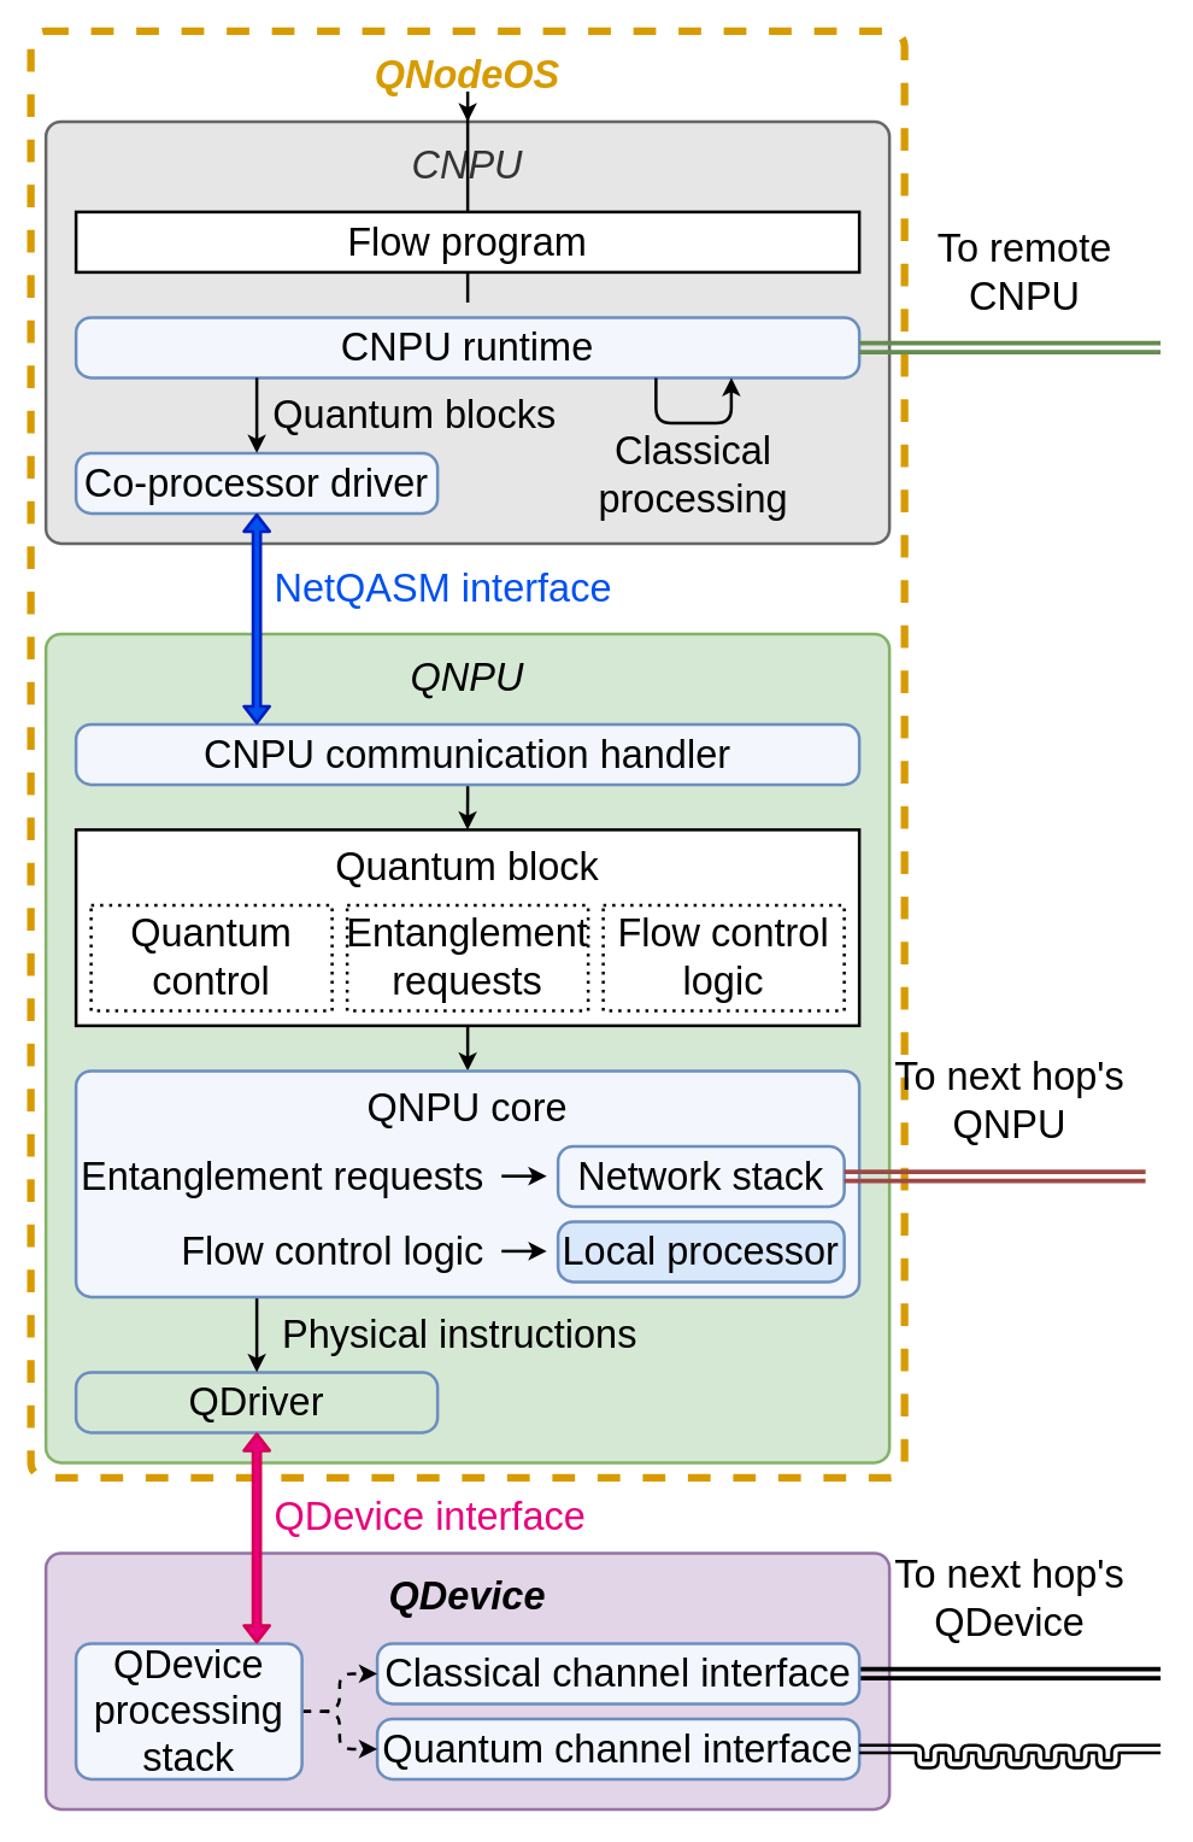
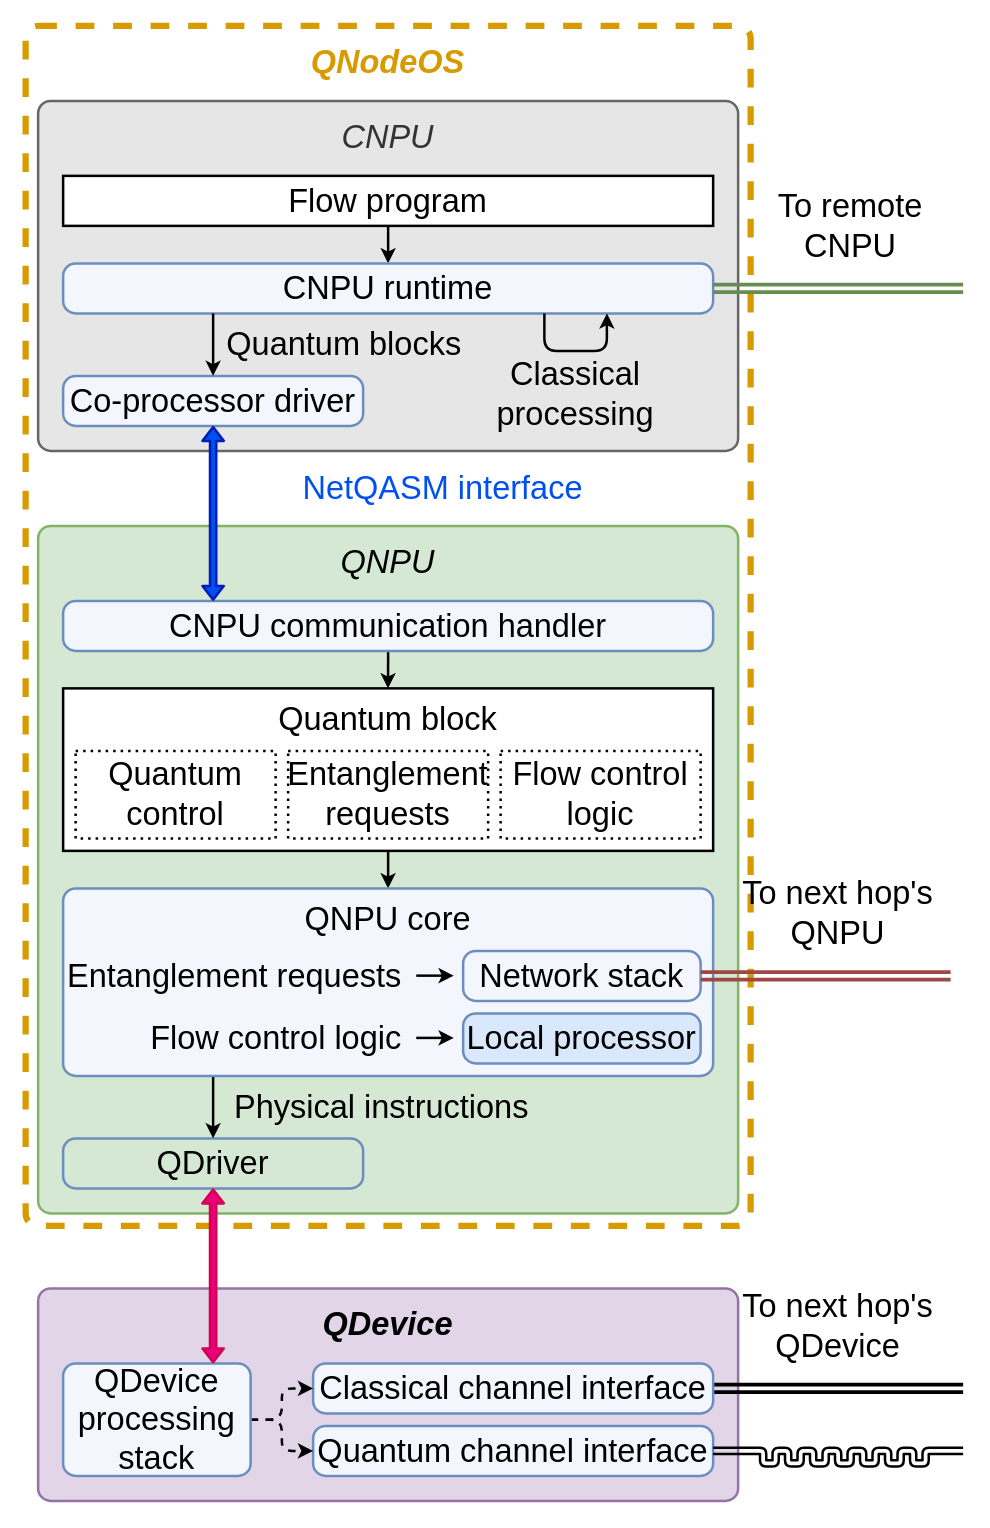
  <mxCell id="0" />
  <mxCell id="1" parent="0" />
  <mxCell id="2" value="&lt;font color=&quot;#d79b00&quot;&gt;QNodeOS&lt;/font&gt;" style="rounded=1;whiteSpace=wrap;html=1;strokeWidth=5;arcSize=20;fontSize=26;align=center;verticalAlign=top;spacingLeft=0;spacingTop=7;sketch=0;shadow=0;fontFamily=Helvetica;perimeterSpacing=0;absoluteArcSize=1;fontStyle=3;strokeColor=#d79b00;fillColor=none;dashed=1;" parent="1" vertex="1"><mxGeometry x="20" y="20" width="580" height="960" as="geometry" /></mxCell>
  <mxCell id="3" value="QNPU" style="rounded=1;whiteSpace=wrap;html=1;strokeWidth=2;arcSize=20;fontSize=26;align=center;verticalAlign=top;spacingLeft=0;spacingTop=7;sketch=0;shadow=0;fontFamily=Helvetica;perimeterSpacing=0;absoluteArcSize=1;fontStyle=2;strokeColor=#82b366;fillColor=#d5e8d4;" parent="1" vertex="1"><mxGeometry x="30" y="420" width="560" height="550" as="geometry" /></mxCell>
  <mxCell id="4" value="CNPU" style="rounded=1;whiteSpace=wrap;html=1;strokeWidth=2;arcSize=20;fontSize=26;align=center;verticalAlign=top;spacingLeft=0;spacingTop=7;sketch=0;shadow=0;fontFamily=Helvetica;perimeterSpacing=0;absoluteArcSize=1;fontStyle=2;fillColor=#E6E6E6;fontColor=#333333;strokeColor=#666666;" parent="1" vertex="1"><mxGeometry x="30" y="80" width="560" height="280" as="geometry" /></mxCell>
- <mxCell id="5" style="edgeStyle=orthogonalEdgeStyle;rounded=0;orthogonalLoop=1;jettySize=auto;html=1;exitX=0.5;exitY=1;exitDx=0;exitDy=0;strokeWidth=2;fontFamily=Helvetica;fontSize=26;" parent="1" source="6" target="4" edge="1"><mxGeometry relative="1" as="geometry" /></mxCell>
+ <mxCell id="5" style="edgeStyle=orthogonalEdgeStyle;rounded=0;orthogonalLoop=1;jettySize=auto;html=1;exitX=0.5;exitY=1;exitDx=0;exitDy=0;entryX=0.5;entryY=0;entryDx=0;entryDy=0;strokeWidth=2;fontFamily=Helvetica;fontSize=26;" parent="1" source="6" target="7" edge="1"><mxGeometry relative="1" as="geometry" /></mxCell>
  <mxCell id="6" value="Flow program" style="rounded=0;whiteSpace=wrap;html=1;strokeWidth=2;fontFamily=Helvetica;fontSize=26;align=center;verticalAlign=middle;spacing=0;spacingTop=0;" parent="1" vertex="1"><mxGeometry x="50" y="140" width="520" height="40" as="geometry" /></mxCell>
  <mxCell id="7" value="CNPU runtime" style="rounded=1;whiteSpace=wrap;html=1;strokeWidth=2;fontFamily=Helvetica;fontSize=26;align=center;absoluteArcSize=1;arcSize=20;strokeColor=#6C8EBF;fillColor=#F3F7FD;" parent="1" vertex="1"><mxGeometry x="50" y="210" width="520" height="40" as="geometry" /></mxCell>
  <mxCell id="8" style="edgeStyle=orthogonalEdgeStyle;rounded=1;orthogonalLoop=1;jettySize=auto;html=1;exitX=1;exitY=0.5;exitDx=0;exitDy=0;entryX=0;entryY=0.5;entryDx=0;entryDy=0;strokeColor=#668C50;strokeWidth=3;fillColor=#d5e8d4;fontFamily=Helvetica;fontSize=26;startArrow=none;startFill=0;endArrow=none;endFill=0;shape=link;" parent="1" edge="1"><mxGeometry relative="1" as="geometry"><mxPoint x="570" y="230" as="sourcePoint" /><mxPoint x="770" y="230" as="targetPoint" /></mxGeometry></mxCell>
  <mxCell id="9" value="To remote&lt;br style=&quot;font-size: 26px;&quot;&gt;CNPU" style="text;html=1;strokeColor=none;fillColor=none;align=center;verticalAlign=middle;whiteSpace=wrap;rounded=0;fontFamily=Helvetica;fontSize=26;" parent="1" vertex="1"><mxGeometry x="600" y="140" width="160" height="80" as="geometry" /></mxCell>
  <mxCell id="10" value="Co-processor driver" style="rounded=1;whiteSpace=wrap;html=1;strokeWidth=2;fontFamily=Helvetica;fontSize=26;align=center;absoluteArcSize=1;arcSize=20;strokeColor=#6C8EBF;fillColor=#F3F7FD;" parent="1" vertex="1"><mxGeometry x="50" y="300" width="240" height="40" as="geometry" /></mxCell>
- <mxCell id="11" value="NetQASM interface" style="text;html=1;strokeColor=none;fillColor=none;align=left;verticalAlign=middle;whiteSpace=wrap;rounded=0;fontFamily=Helvetica;fontSize=26;fontColor=#0050EF;" parent="1" vertex="1"><mxGeometry x="180" y="370" width="260" height="40" as="geometry" /></mxCell>
+ <mxCell id="11" value="NetQASM interface" style="text;html=1;strokeColor=none;fillColor=none;align=left;verticalAlign=middle;whiteSpace=wrap;rounded=0;fontFamily=Helvetica;fontSize=26;fontColor=#0050EF;" parent="1" vertex="1"><mxGeometry x="240" y="370" width="260" height="40" as="geometry" /></mxCell>
  <mxCell id="12" style="edgeStyle=orthogonalEdgeStyle;rounded=0;orthogonalLoop=1;jettySize=auto;html=1;exitX=0.5;exitY=1;exitDx=0;exitDy=0;startArrow=none;startFill=0;endArrow=classic;endFill=1;strokeWidth=2;fontFamily=Helvetica;fontSize=26;" parent="1" source="13" edge="1"><mxGeometry relative="1" as="geometry"><mxPoint x="309.941" y="550" as="targetPoint" /></mxGeometry></mxCell>
  <mxCell id="13" value="CNPU communication handler" style="rounded=1;whiteSpace=wrap;html=1;strokeWidth=2;fontFamily=Helvetica;fontSize=26;align=center;absoluteArcSize=1;arcSize=20;strokeColor=#6C8EBF;fillColor=#F3F7FD;" parent="1" vertex="1"><mxGeometry x="50" y="480" width="520" height="40" as="geometry" /></mxCell>
  <mxCell id="14" style="edgeStyle=orthogonalEdgeStyle;rounded=0;orthogonalLoop=1;jettySize=auto;html=1;exitX=0.5;exitY=1;exitDx=0;exitDy=0;entryX=0.5;entryY=0;entryDx=0;entryDy=0;startArrow=none;startFill=0;endArrow=classic;endFill=1;strokeWidth=2;fontFamily=Helvetica;fontSize=26;" parent="1" edge="1"><mxGeometry relative="1" as="geometry"><mxPoint x="310" y="680" as="sourcePoint" /><mxPoint x="310" y="710" as="targetPoint" /></mxGeometry></mxCell>
  <mxCell id="15" value="QNPU core" style="rounded=1;whiteSpace=wrap;html=1;strokeWidth=2;fontFamily=Helvetica;fontSize=26;align=center;absoluteArcSize=1;arcSize=20;verticalAlign=top;spacing=0;spacingTop=5;strokeColor=#6C8EBF;fillColor=#F3F7FD;" parent="1" vertex="1"><mxGeometry x="50" y="710" width="520" height="150" as="geometry" /></mxCell>
  <mxCell id="16" value="QDriver" style="rounded=1;whiteSpace=wrap;html=1;strokeWidth=2;fontFamily=Helvetica;fontSize=26;align=center;absoluteArcSize=1;arcSize=20;strokeColor=#6C8EBF;fillColor=#d5e8d4;" parent="1" vertex="1"><mxGeometry x="50" y="910" width="240" height="40" as="geometry" /></mxCell>
  <mxCell id="17" value="Network stack" style="rounded=1;whiteSpace=wrap;html=1;strokeWidth=2;fontFamily=Helvetica;fontSize=26;align=center;absoluteArcSize=1;arcSize=20;spacing=0;strokeColor=#6C8EBF;fillColor=#F3F7FD;" parent="1" vertex="1"><mxGeometry x="370" y="760" width="190" height="40" as="geometry" /></mxCell>
  <mxCell id="18" value="Entanglement requests" style="text;html=1;strokeColor=none;fillColor=none;align=right;verticalAlign=middle;whiteSpace=wrap;rounded=0;fontFamily=Helvetica;fontSize=26;" parent="1" vertex="1"><mxGeometry x="50" y="760" width="272.5" height="40" as="geometry" /></mxCell>
  <mxCell id="19" value="Quantum block" style="rounded=0;whiteSpace=wrap;html=1;strokeWidth=2;fontFamily=Helvetica;fontSize=26;align=center;verticalAlign=top;spacing=0;spacingTop=5;" parent="1" vertex="1"><mxGeometry x="50" y="550" width="520" height="130" as="geometry" /></mxCell>
  <mxCell id="20" value="Flow control&lt;br style=&quot;font-size: 26px;&quot;&gt;logic" style="rounded=0;whiteSpace=wrap;html=1;strokeWidth=2;fontFamily=Helvetica;fontSize=26;align=center;dashed=1;dashPattern=1 2;" parent="1" vertex="1"><mxGeometry x="400" y="600" width="160" height="70" as="geometry" /></mxCell>
  <mxCell id="21" value="Quantum control" style="rounded=0;whiteSpace=wrap;html=1;strokeWidth=2;fontFamily=Helvetica;fontSize=26;align=center;dashed=1;dashPattern=1 2;" parent="1" vertex="1"><mxGeometry x="60" y="600" width="160" height="70" as="geometry" /></mxCell>
  <mxCell id="22" value="Entanglement requests" style="rounded=0;whiteSpace=wrap;html=1;strokeWidth=2;fontFamily=Helvetica;fontSize=26;align=center;dashed=1;dashPattern=1 2;" parent="1" vertex="1"><mxGeometry x="230" y="600" width="160" height="70" as="geometry" /></mxCell>
  <mxCell id="23" value="To next hop's QNPU" style="text;html=1;strokeColor=none;fillColor=none;align=center;verticalAlign=middle;whiteSpace=wrap;rounded=0;fontFamily=Helvetica;fontSize=26;" parent="1" vertex="1"><mxGeometry x="590" y="690" width="160" height="80" as="geometry" /></mxCell>
- <mxCell id="24" value="QDevice interface" style="text;html=1;strokeColor=none;fillColor=none;align=left;verticalAlign=middle;whiteSpace=wrap;rounded=0;fontFamily=Helvetica;fontSize=26;fontColor=#E8007C;" parent="1" vertex="1"><mxGeometry x="180" y="986" width="230" height="40" as="geometry" /></mxCell>
  <mxCell id="25" value="QDevice" style="rounded=1;whiteSpace=wrap;html=1;strokeWidth=2;arcSize=20;fontSize=26;align=center;verticalAlign=top;spacingLeft=0;spacingTop=7;sketch=0;shadow=0;fontFamily=Helvetica;perimeterSpacing=0;absoluteArcSize=1;fontStyle=3;strokeColor=#9673a6;fillColor=#e1d5e7;" parent="1" vertex="1"><mxGeometry x="30" y="1030" width="560" height="170" as="geometry" /></mxCell>
  <mxCell id="26" style="edgeStyle=orthogonalEdgeStyle;rounded=1;orthogonalLoop=1;jettySize=auto;html=1;exitX=1;exitY=0.5;exitDx=0;exitDy=0;entryX=0;entryY=0.5;entryDx=0;entryDy=0;strokeColor=#000000;strokeWidth=3;fillColor=#ffffff;fontFamily=Helvetica;fontSize=26;startArrow=none;startFill=0;endArrow=none;endFill=0;shape=link;" parent="1" edge="1"><mxGeometry relative="1" as="geometry"><mxPoint x="570" y="1110" as="sourcePoint" /><mxPoint x="770" y="1110" as="targetPoint" /></mxGeometry></mxCell>
  <mxCell id="27" value="To next hop's QDevice" style="text;html=1;strokeColor=none;fillColor=none;align=center;verticalAlign=middle;whiteSpace=wrap;rounded=0;fontFamily=Helvetica;fontSize=26;" parent="1" vertex="1"><mxGeometry x="590" y="1020" width="160" height="80" as="geometry" /></mxCell>
  <mxCell id="28" value="Classical channel interface" style="rounded=1;whiteSpace=wrap;html=1;strokeWidth=2;fontFamily=Helvetica;fontSize=26;align=center;absoluteArcSize=1;arcSize=20;strokeColor=#6c8ebf;fillColor=#F3F7FD;" parent="1" vertex="1"><mxGeometry x="250" y="1090" width="320" height="40" as="geometry" /></mxCell>
  <mxCell id="29" value="Quantum channel interface" style="rounded=1;whiteSpace=wrap;html=1;strokeWidth=2;fontFamily=Helvetica;fontSize=26;align=center;absoluteArcSize=1;arcSize=20;strokeColor=#6c8ebf;fillColor=#F3F7FD;" parent="1" vertex="1"><mxGeometry x="250" y="1140" width="320" height="40" as="geometry" /></mxCell>
  <mxCell id="30" style="edgeStyle=orthogonalEdgeStyle;rounded=1;orthogonalLoop=1;jettySize=auto;html=1;exitX=1;exitY=0.5;exitDx=0;exitDy=0;entryX=0;entryY=0.5;entryDx=0;entryDy=0;startArrow=none;startFill=0;strokeColor=#000000;strokeWidth=2;fillColor=#ffffff;fontFamily=Helvetica;fontSize=26;fontColor=#000000;align=center;dashed=1;" parent="1" source="32" target="28" edge="1"><mxGeometry relative="1" as="geometry" /></mxCell>
  <mxCell id="31" style="edgeStyle=orthogonalEdgeStyle;rounded=1;orthogonalLoop=1;jettySize=auto;html=1;exitX=1;exitY=0.5;exitDx=0;exitDy=0;entryX=0;entryY=0.5;entryDx=0;entryDy=0;startArrow=none;startFill=0;strokeColor=#000000;strokeWidth=2;fillColor=#ffffff;fontFamily=Helvetica;fontSize=26;fontColor=#000000;align=center;dashed=1;" parent="1" source="32" target="29" edge="1"><mxGeometry relative="1" as="geometry" /></mxCell>
  <mxCell id="32" value="QDevice&lt;br style=&quot;font-size: 26px;&quot;&gt;processing stack" style="rounded=1;whiteSpace=wrap;html=1;strokeWidth=2;fontFamily=Helvetica;fontSize=26;align=center;absoluteArcSize=1;arcSize=20;strokeColor=#6c8ebf;fillColor=#F3F7FD;" parent="1" vertex="1"><mxGeometry x="50" y="1090" width="150" height="90" as="geometry" /></mxCell>
  <mxCell id="33" style="edgeStyle=orthogonalEdgeStyle;orthogonalLoop=1;jettySize=auto;html=1;exitX=1;exitY=0.5;exitDx=0;exitDy=0;entryX=0;entryY=0.5;entryDx=0;entryDy=0;strokeColor=#000000;strokeWidth=2;fillColor=#ffffff;fontFamily=Helvetica;fontSize=26;startArrow=classic;startFill=1;curved=1;shape=link;" parent="1" edge="1"><mxGeometry relative="1" as="geometry"><mxPoint x="570" y="1160" as="sourcePoint" /><mxPoint x="770" y="1160" as="targetPoint" /><Array as="points"><mxPoint x="610" y="1160" /><mxPoint x="610" y="1170" /><mxPoint x="620" y="1170" /><mxPoint x="620" y="1160" /><mxPoint x="630" y="1160" /><mxPoint x="630" y="1170" /><mxPoint x="640" y="1170" /><mxPoint x="640" y="1160" /><mxPoint x="650" y="1160" /><mxPoint x="650" y="1170" /><mxPoint x="660" y="1170" /><mxPoint x="660" y="1160" /><mxPoint x="670" y="1160" /><mxPoint x="670" y="1170" /><mxPoint x="680" y="1170" /><mxPoint x="680" y="1160" /><mxPoint x="690" y="1160" /><mxPoint x="690" y="1170" /><mxPoint x="700" y="1170" /><mxPoint x="700" y="1160" /><mxPoint x="710" y="1160" /><mxPoint x="710" y="1170" /><mxPoint x="720" y="1170" /><mxPoint x="720" y="1160" /><mxPoint x="730" y="1160" /><mxPoint x="730" y="1170" /><mxPoint x="740" y="1170" /><mxPoint x="740" y="1160" /></Array></mxGeometry></mxCell>
  <mxCell id="34" style="edgeStyle=orthogonalEdgeStyle;rounded=1;orthogonalLoop=1;jettySize=auto;html=1;startArrow=none;startFill=0;endArrow=classic;endFill=1;strokeWidth=2;entryX=0.904;entryY=1;entryDx=0;entryDy=0;entryPerimeter=0;fontFamily=Helvetica;fontSize=26;" parent="1" edge="1"><mxGeometry relative="1" as="geometry"><mxPoint x="435" y="250" as="sourcePoint" /><mxPoint x="485" y="250" as="targetPoint" /><Array as="points"><mxPoint x="434.94" y="250" /><mxPoint x="434.94" y="280" /><mxPoint x="484.94" y="280" /></Array></mxGeometry></mxCell>
  <mxCell id="35" value="Classical processing" style="text;html=1;strokeColor=none;fillColor=none;align=center;verticalAlign=middle;whiteSpace=wrap;rounded=0;fontFamily=Helvetica;fontSize=26;" parent="1" vertex="1"><mxGeometry x="390" y="280" width="140" height="70" as="geometry" /></mxCell>
  <mxCell id="36" value="Local processor" style="rounded=1;whiteSpace=wrap;html=1;strokeWidth=2;fontFamily=Helvetica;fontSize=26;align=center;absoluteArcSize=1;arcSize=20;strokeColor=#6C8EBF;fillColor=#dae8fc;" parent="1" vertex="1"><mxGeometry x="370" y="810" width="190" height="40" as="geometry" /></mxCell>
  <mxCell id="37" value="Physical instructions" style="text;html=1;strokeColor=none;fillColor=none;align=center;verticalAlign=middle;whiteSpace=wrap;rounded=0;fontFamily=Helvetica;fontSize=26;spacing=0;" parent="1" vertex="1"><mxGeometry x="160" y="860" width="290" height="50" as="geometry" /></mxCell>
  <mxCell id="38" style="edgeStyle=orthogonalEdgeStyle;rounded=0;orthogonalLoop=1;jettySize=auto;html=1;startArrow=none;startFill=0;endArrow=classic;endFill=1;strokeWidth=2;entryX=0.5;entryY=0;entryDx=0;entryDy=0;fontFamily=Helvetica;fontSize=26;" parent="1" edge="1"><mxGeometry relative="1" as="geometry"><mxPoint x="170" y="861" as="sourcePoint" /><mxPoint x="170" y="910" as="targetPoint" /></mxGeometry></mxCell>
  <mxCell id="39" value="Flow control logic" style="text;html=1;strokeColor=none;fillColor=none;align=right;verticalAlign=middle;whiteSpace=wrap;rounded=0;fontFamily=Helvetica;fontSize=26;" parent="1" vertex="1"><mxGeometry x="107.5" y="810" width="215" height="40" as="geometry" /></mxCell>
  <mxCell id="40" style="edgeStyle=orthogonalEdgeStyle;rounded=0;orthogonalLoop=1;jettySize=auto;html=1;entryX=0.5;entryY=0;entryDx=0;entryDy=0;startArrow=none;startFill=0;endArrow=classic;endFill=1;strokeWidth=2;fontFamily=Helvetica;fontSize=26;" parent="1" edge="1"><mxGeometry relative="1" as="geometry"><mxPoint x="332.5" y="779.82" as="sourcePoint" /><mxPoint x="362.5" y="779.82" as="targetPoint" /></mxGeometry></mxCell>
  <mxCell id="41" style="edgeStyle=orthogonalEdgeStyle;rounded=0;orthogonalLoop=1;jettySize=auto;html=1;entryX=0.5;entryY=0;entryDx=0;entryDy=0;startArrow=none;startFill=0;endArrow=classic;endFill=1;strokeWidth=2;fontFamily=Helvetica;fontSize=26;" parent="1" edge="1"><mxGeometry relative="1" as="geometry"><mxPoint x="332.5" y="829.63" as="sourcePoint" /><mxPoint x="362.5" y="829.63" as="targetPoint" /></mxGeometry></mxCell>
  <mxCell id="42" style="edgeStyle=orthogonalEdgeStyle;rounded=1;orthogonalLoop=1;jettySize=auto;html=1;exitX=1;exitY=0.5;exitDx=0;exitDy=0;entryX=0;entryY=0.5;entryDx=0;entryDy=0;strokeColor=#9E4845;strokeWidth=3;fillColor=#f8cecc;fontFamily=Helvetica;fontSize=26;startArrow=none;startFill=0;endArrow=none;endFill=0;shape=link;" parent="1" edge="1"><mxGeometry relative="1" as="geometry"><mxPoint x="560" y="780" as="sourcePoint" /><mxPoint x="760" y="780" as="targetPoint" /></mxGeometry></mxCell>
  <mxCell id="43" value="Quantum blocks" style="text;html=1;strokeColor=none;fillColor=none;align=center;verticalAlign=middle;whiteSpace=wrap;rounded=0;fontFamily=Helvetica;fontSize=26;spacing=0;" parent="1" vertex="1"><mxGeometry x="165" y="250" width="220" height="50" as="geometry" /></mxCell>
  <mxCell id="44" style="edgeStyle=orthogonalEdgeStyle;rounded=0;orthogonalLoop=1;jettySize=auto;html=1;exitX=0.5;exitY=1;exitDx=0;exitDy=0;startArrow=none;startFill=0;endArrow=classic;endFill=1;strokeWidth=2;entryX=0.5;entryY=0;entryDx=0;entryDy=0;fontFamily=Helvetica;fontSize=26;" parent="1" edge="1"><mxGeometry relative="1" as="geometry"><mxPoint x="170" y="250" as="sourcePoint" /><mxPoint x="170" y="300" as="targetPoint" /></mxGeometry></mxCell>
  <mxCell id="45" style="edgeStyle=orthogonalEdgeStyle;rounded=1;orthogonalLoop=1;jettySize=auto;html=1;exitX=1;exitY=0.5;exitDx=0;exitDy=0;strokeColor=#001DBC;strokeWidth=2;fillColor=#0050ef;fontFamily=Helvetica;fontSize=26;startArrow=block;startFill=0;endArrow=block;endFill=0;shape=flexArrow;width=4;endSize=3;startSize=3;startWidth=10;endWidth=10;" parent="1" edge="1"><mxGeometry relative="1" as="geometry"><mxPoint x="170" y="340" as="sourcePoint" /><mxPoint x="170" y="480" as="targetPoint" /></mxGeometry></mxCell>
  <mxCell id="46" style="edgeStyle=orthogonalEdgeStyle;rounded=1;orthogonalLoop=1;jettySize=auto;html=1;exitX=1;exitY=0.5;exitDx=0;exitDy=0;strokeColor=#D40052;strokeWidth=2;fillColor=#E8007C;fontFamily=Helvetica;fontSize=26;startArrow=block;startFill=0;endArrow=block;endFill=0;shape=flexArrow;width=4;endSize=3;startSize=3;startWidth=10;endWidth=10;" parent="1" edge="1"><mxGeometry relative="1" as="geometry"><mxPoint x="170" y="950" as="sourcePoint" /><mxPoint x="170" y="1090" as="targetPoint" /></mxGeometry></mxCell>
